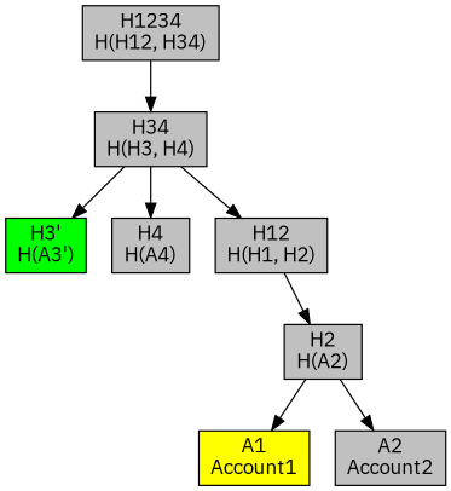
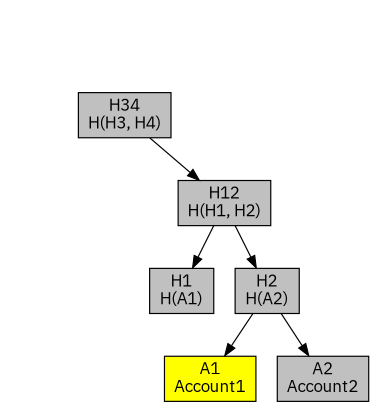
  digraph {
    fontname="IBM Plex Sans"
    splines=line
    node [fillcolor=grey fontname="IBM Plex Sans" shape=rectangle style=filled]
    edge [fontname="IBM Plex Sans"]
+   n1 [label="H1\nH(A1)"]
    n2 [fillcolor=yellow label="A1\nAccount1"]
    n3 [label="H2\nH(A2)"]
    n4 [label="A2\nAccount2"]
-   n5 [fillcolor=green label="H3'\nH(A3')"]
-   n6 [label="H4\nH(A4)"]
    n7 [label="H12\nH(H1, H2)"]
    n8 [label="H34\nH(H3, H4)"]
-   n9 [label="H1234\nH(H12, H34)"]
    n3 -> n2
    n3 -> n4
+   n7 -> n1
    n7 -> n3
-   n8 -> n5
-   n8 -> n6
    n8 -> n7
-   n9 -> n8
  }
